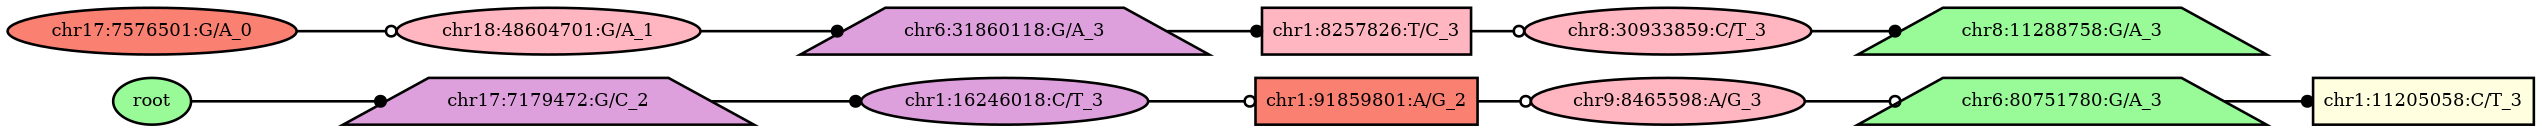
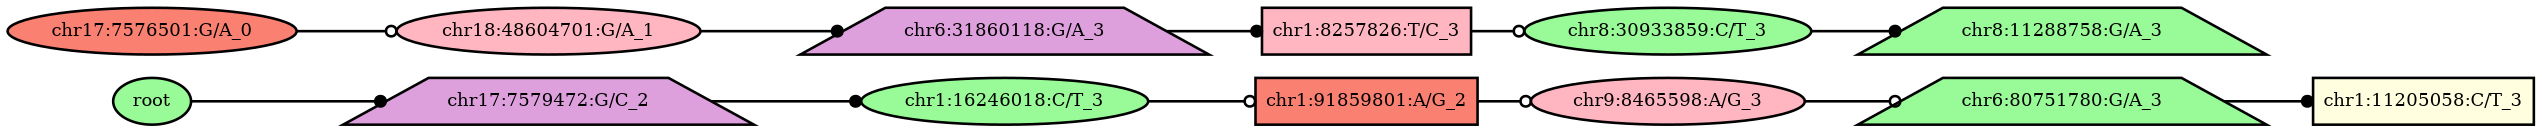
  digraph {
    rankdir=LR
    node [fillcolor=palegreen shape=ellipse style="bold,filled"]
    edge [arrowhead=dot style=bold]
    n1 [label=root]
-   n2 [fillcolor=plum label="chr17:7179472:G/C_2" shape=trapezium]
-   n3 [fillcolor=plum label="chr1:16246018:C/T_3"]
+   n2 [fillcolor=plum label="chr17:7579472:G/C_2" shape=trapezium]
+   n3 [label="chr1:16246018:C/T_3"]
    n4 [fillcolor=salmon label="chr1:91859801:A/G_2" shape=box]
    n5 [fillcolor=lightpink label="chr9:8465598:A/G_3"]
    n6 [label="chr6:80751780:G/A_3" shape=trapezium]
    n7 [fillcolor=lightyellow label="chr1:11205058:C/T_3" shape=box]
    n8 [fillcolor=salmon label="chr17:7576501:G/A_0"]
    n9 [fillcolor=lightpink label="chr18:48604701:G/A_1"]
    n10 [fillcolor=plum label="chr6:31860118:G/A_3" shape=trapezium]
    n11 [fillcolor=lightpink label="chr1:8257826:T/C_3" shape=box]
-   n12 [fillcolor=lightpink label="chr8:30933859:C/T_3"]
+   n12 [label="chr8:30933859:C/T_3"]
    n13 [label="chr8:11288758:G/A_3" shape=trapezium]
    n1 -> n2
    n2 -> n3
    n3 -> n4 [arrowhead=odot]
    n4 -> n5 [arrowhead=odot]
    n5 -> n6 [arrowhead=odot]
    n6 -> n7
    n8 -> n9 [arrowhead=odot]
    n9 -> n10
    n10 -> n11
    n11 -> n12 [arrowhead=odot]
    n12 -> n13
  }
